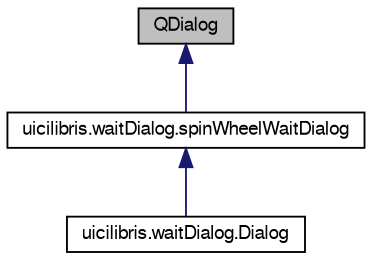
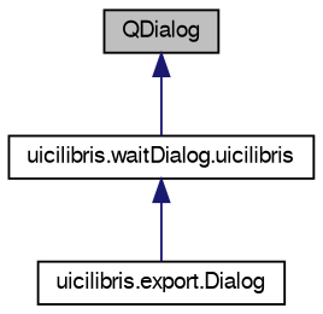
  digraph {
    node [color=black fillcolor=white fontname=FreeSans fontsize=10 shape=record style=filled]
    edge [color=midnightblue dir=back fontname=FreeSans fontsize=10 labelfontname=FreeSans labelfontsize=10 style=solid]
    n1 [fillcolor=grey75 fontcolor=black height=0.2 label=QDialog width=0.4]
-   n2 [height=0.2 label="uicilibris.waitDialog.spinWheelWaitDialog" width=0.4]
-   n3 [height=0.2 label="uicilibris.waitDialog.Dialog" width=0.4]
+   n2 [height=0.2 label="uicilibris.waitDialog.uicilibris" width=0.4]
+   n3 [height=0.2 label="uicilibris.export.Dialog" width=0.4]
    n1 -> n2
    n2 -> n3
  }
